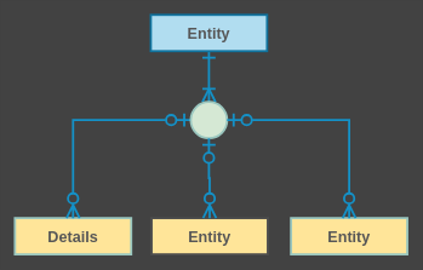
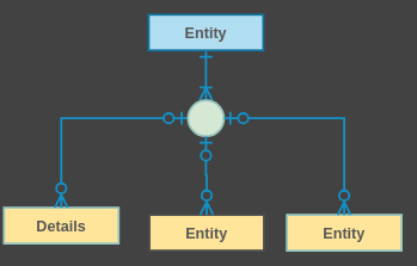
  <mxCell id="0" />
  <mxCell id="1" parent="0" />
- <mxCell id="2" value="Details" style="rounded=0;whiteSpace=wrap;html=1;hachureGap=4;fillColor=#FFE599;strokeColor=#9AC7BF;fontColor=#575757;strokeWidth=3;fontSize=21;fontStyle=1" parent="1" vertex="1"><mxGeometry x="20" y="300" width="160" height="50" as="geometry" /></mxCell>
+ <mxCell id="2" value="Details" style="rounded=0;whiteSpace=wrap;html=1;hachureGap=4;fillColor=#FFE599;strokeColor=#9AC7BF;fontColor=#575757;strokeWidth=3;fontSize=21;fontStyle=1" parent="1" vertex="1"><mxGeometry x="5" y="290" width="160" height="50" as="geometry" /></mxCell>
  <mxCell id="3" style="edgeStyle=orthogonalEdgeStyle;rounded=0;orthogonalLoop=1;jettySize=auto;html=1;entryX=0;entryY=0.5;entryDx=0;entryDy=0;endArrow=ERoneToMany;startSize=14;endSize=14;sourcePerimeterSpacing=8;targetPerimeterSpacing=8;endFill=0;labelBackgroundColor=#F4F1DE;strokeColor=#1491C7;fontColor=#393C56;startArrow=ERone;startFill=0;strokeWidth=3;exitX=0.5;exitY=1;exitDx=0;exitDy=0;fillColor=#b1ddf0;" parent="1" source="4" target="7" edge="1"><mxGeometry relative="1" as="geometry" /></mxCell>
  <mxCell id="4" value="Entity" style="rounded=0;whiteSpace=wrap;html=1;hachureGap=4;fillColor=#b1ddf0;strokeColor=#10739e;strokeWidth=3;fontColor=#575757;fontSize=21;fontStyle=1" parent="1" vertex="1"><mxGeometry x="207" y="20" width="160" height="50" as="geometry" /></mxCell>
  <mxCell id="5" value="Entity" style="rounded=0;whiteSpace=wrap;html=1;hachureGap=4;fillColor=#FFE599;strokeColor=#9AC7BF;strokeWidth=3;fontColor=#575757;fontSize=21;fontStyle=1" parent="1" vertex="1"><mxGeometry x="400" y="300" width="160" height="50" as="geometry" /></mxCell>
  <mxCell id="6" style="edgeStyle=orthogonalEdgeStyle;rounded=0;orthogonalLoop=1;jettySize=auto;html=1;entryX=0.5;entryY=0;entryDx=0;entryDy=0;endArrow=ERzeroToMany;startSize=14;endSize=14;sourcePerimeterSpacing=8;targetPerimeterSpacing=8;endFill=0;labelBackgroundColor=#F4F1DE;strokeColor=#1491C7;fontColor=#393C56;startArrow=ERzeroToOne;startFill=0;strokeWidth=3;elbow=vertical;exitX=0.5;exitY=1;exitDx=0;exitDy=0;fillColor=#b1ddf0;" parent="1" source="7" target="2" edge="1"><mxGeometry relative="1" as="geometry"><mxPoint x="451" y="150" as="sourcePoint" /><mxPoint x="311" y="220" as="targetPoint" /></mxGeometry></mxCell>
  <mxCell id="7" value="" style="ellipse;whiteSpace=wrap;html=1;rounded=1;hachureGap=4;strokeColor=#9AC7BF;strokeWidth=3;fontSize=21;fontColor=#575757;fillColor=#D5E8D4;direction=south;" parent="1" vertex="1"><mxGeometry x="262" y="140" width="50" height="50" as="geometry" /></mxCell>
  <mxCell id="8" style="edgeStyle=orthogonalEdgeStyle;rounded=0;orthogonalLoop=1;jettySize=auto;html=1;entryX=0.5;entryY=0;entryDx=0;entryDy=0;endArrow=ERzeroToMany;startSize=14;endSize=14;sourcePerimeterSpacing=8;targetPerimeterSpacing=8;endFill=0;labelBackgroundColor=#F4F1DE;strokeColor=#1491C7;fontColor=#393C56;startArrow=ERzeroToOne;startFill=0;strokeWidth=3;elbow=vertical;exitX=0.5;exitY=0;exitDx=0;exitDy=0;fillColor=#b1ddf0;" parent="1" source="7" target="5" edge="1"><mxGeometry relative="1" as="geometry"><mxPoint x="261" y="220" as="sourcePoint" /><mxPoint x="151" y="310" as="targetPoint" /></mxGeometry></mxCell>
  <mxCell id="9" value="Entity" style="rounded=0;whiteSpace=wrap;html=1;hachureGap=4;fillColor=#FFE599;strokeColor=#4D4D4D;strokeWidth=3;fontColor=#575757;fontSize=21;fontStyle=1" parent="1" vertex="1"><mxGeometry x="208" y="300" width="160" height="50" as="geometry" /></mxCell>
  <mxCell id="10" style="edgeStyle=orthogonalEdgeStyle;rounded=0;orthogonalLoop=1;jettySize=auto;html=1;entryX=0.5;entryY=0;entryDx=0;entryDy=0;endArrow=ERzeroToMany;startSize=14;endSize=14;sourcePerimeterSpacing=8;targetPerimeterSpacing=8;endFill=0;labelBackgroundColor=#F4F1DE;strokeColor=#1491C7;fontColor=#393C56;startArrow=ERzeroToOne;startFill=0;strokeWidth=3;elbow=vertical;exitX=1;exitY=0.5;exitDx=0;exitDy=0;fillColor=#b1ddf0;" parent="1" source="7" target="9" edge="1"><mxGeometry relative="1" as="geometry"><mxPoint x="321" y="190" as="sourcePoint" /><mxPoint x="491" y="290" as="targetPoint" /></mxGeometry></mxCell>
